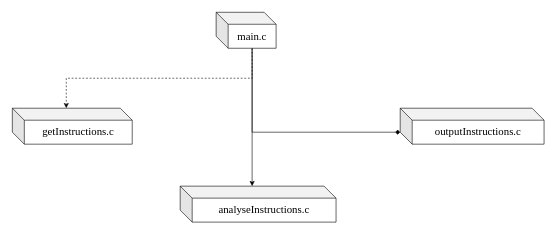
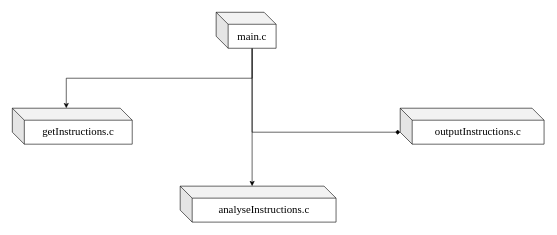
  <mxCell id="0" />
  <mxCell id="1" parent="0" />
- <mxCell id="2" style="edgeStyle=orthogonalEdgeStyle;rounded=0;orthogonalLoop=1;jettySize=auto;html=1;exitX=0;exitY=0;exitDx=60;exitDy=60;exitPerimeter=0;entryX=0;entryY=0;entryDx=90;entryDy=0;entryPerimeter=0;dashed=1;" edge="1" parent="1" source="5" target="6"><mxGeometry relative="1" as="geometry" /></mxCell>
+ <mxCell id="2" style="edgeStyle=orthogonalEdgeStyle;rounded=0;orthogonalLoop=1;jettySize=auto;html=1;exitX=0;exitY=0;exitDx=60;exitDy=60;exitPerimeter=0;entryX=0;entryY=0;entryDx=90;entryDy=0;entryPerimeter=0;" edge="1" parent="1" source="5" target="6"><mxGeometry relative="1" as="geometry" /></mxCell>
  <mxCell id="3" style="edgeStyle=orthogonalEdgeStyle;rounded=0;orthogonalLoop=1;jettySize=auto;html=1;exitX=0;exitY=0;exitDx=60;exitDy=60;exitPerimeter=0;entryX=0;entryY=0;entryDx=120;entryDy=0;entryPerimeter=0;" edge="1" parent="1" source="5" target="7"><mxGeometry relative="1" as="geometry" /></mxCell>
  <mxCell id="4" style="edgeStyle=orthogonalEdgeStyle;rounded=0;orthogonalLoop=1;jettySize=auto;html=1;exitX=0;exitY=0;exitDx=60;exitDy=60;exitPerimeter=0;entryX=0;entryY=0;entryDx=0;entryDy=40;entryPerimeter=0;endArrow=diamond;" edge="1" parent="1" source="5" target="8"><mxGeometry relative="1" as="geometry" /></mxCell>
  <mxCell id="5" value="&lt;font face=&quot;Comic Sans MS&quot; style=&quot;font-size: 18px&quot;&gt;main.c&lt;/font&gt;" style="shape=cube;whiteSpace=wrap;html=1;boundedLbl=1;backgroundOutline=1;darkOpacity=0.05;darkOpacity2=0.1;" vertex="1" parent="1"><mxGeometry x="360" y="20" width="100" height="60" as="geometry" /></mxCell>
  <mxCell id="6" value="&lt;font face=&quot;Comic Sans MS&quot;&gt;&lt;span style=&quot;font-size: 18px&quot;&gt;getInstructions.c&lt;/span&gt;&lt;/font&gt;" style="shape=cube;whiteSpace=wrap;html=1;boundedLbl=1;backgroundOutline=1;darkOpacity=0.05;darkOpacity2=0.1;" vertex="1" parent="1"><mxGeometry x="20" y="180" width="200" height="60" as="geometry" /></mxCell>
  <mxCell id="7" value="&lt;font face=&quot;Comic Sans MS&quot;&gt;&lt;span style=&quot;font-size: 18px&quot;&gt;analyseInstructions.c&lt;/span&gt;&lt;/font&gt;" style="shape=cube;whiteSpace=wrap;html=1;boundedLbl=1;backgroundOutline=1;darkOpacity=0.05;darkOpacity2=0.1;" vertex="1" parent="1"><mxGeometry x="300" y="310" width="260" height="60" as="geometry" /></mxCell>
  <mxCell id="8" value="&lt;font face=&quot;Comic Sans MS&quot;&gt;&lt;span style=&quot;font-size: 18px&quot;&gt;outputInstructions.c&lt;/span&gt;&lt;br&gt;&lt;/font&gt;" style="shape=cube;whiteSpace=wrap;html=1;boundedLbl=1;backgroundOutline=1;darkOpacity=0.05;darkOpacity2=0.1;" vertex="1" parent="1"><mxGeometry x="667" y="180" width="240" height="60" as="geometry" /></mxCell>
